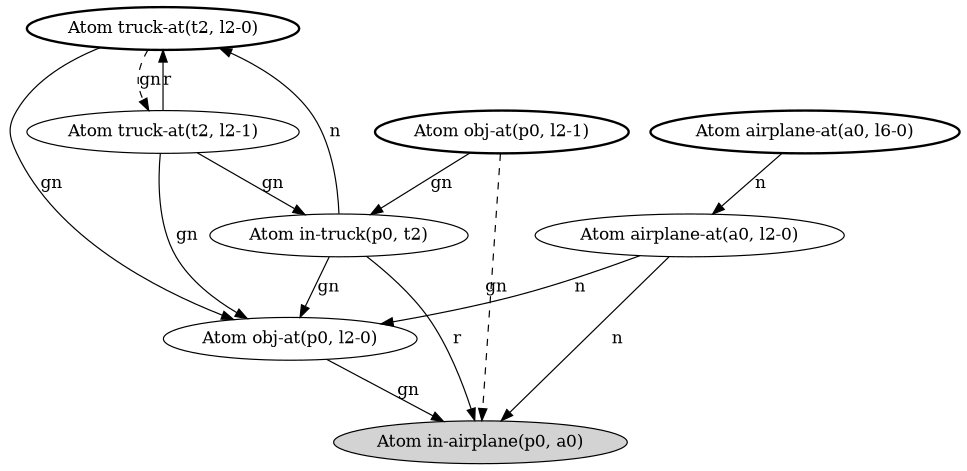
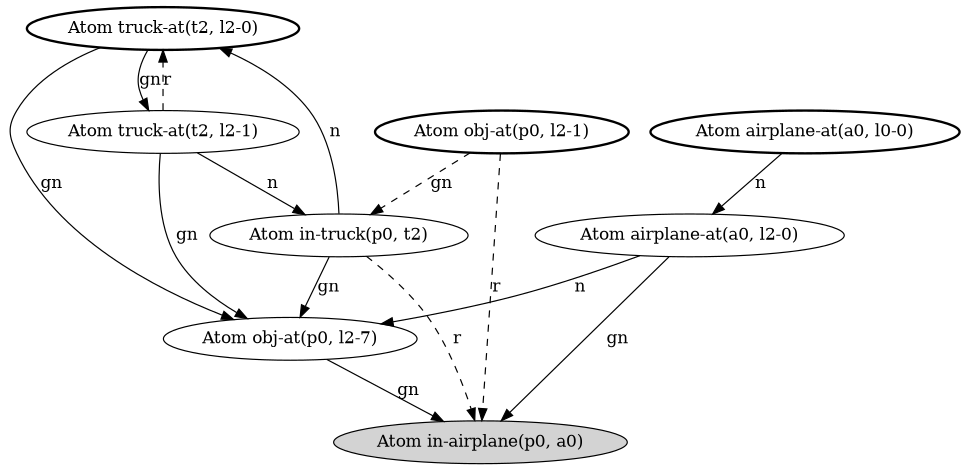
  digraph {
    n1 [label="Atom in-airplane(p0, a0)" style=filled]
    n2 [label="Atom truck-at(t2, l2-0)" style=bold]
-   n3 [label="Atom obj-at(p0, l2-0)"]
+   n3 [label="Atom obj-at(p0, l2-7)"]
    n4 [label="Atom truck-at(t2, l2-1)"]
    n5 [label="Atom in-truck(p0, t2)"]
-   n6 [label="Atom airplane-at(a0, l6-0)" style=bold]
+   n6 [label="Atom airplane-at(a0, l0-0)" style=bold]
    n7 [label="Atom airplane-at(a0, l2-0)"]
    n8 [label="Atom obj-at(p0, l2-1)" style=bold]
    n2 -> n3 [label=gn]
-   n2 -> n4 [label=gn style=dashed]
+   n2 -> n4 [label=gn]
    n3 -> n1 [label=gn]
-   n4 -> n2 [label=r style=solid]
+   n4 -> n2 [label=r style=dashed]
    n4 -> n3 [label=gn]
-   n4 -> n5 [label=gn]
-   n5 -> n1 [label=r style=solid]
+   n4 -> n5 [label=n]
+   n5 -> n1 [label=r style=dashed]
    n5 -> n2 [label=n]
    n5 -> n3 [label=gn]
    n6 -> n7 [label=n]
-   n7 -> n1 [label=n]
+   n7 -> n1 [label=gn]
    n7 -> n3 [label=n]
-   n8 -> n1 [label=gn style=dashed]
-   n8 -> n5 [label=gn]
+   n8 -> n1 [label=r style=dashed]
+   n8 -> n5 [label=gn style=dashed]
  }
